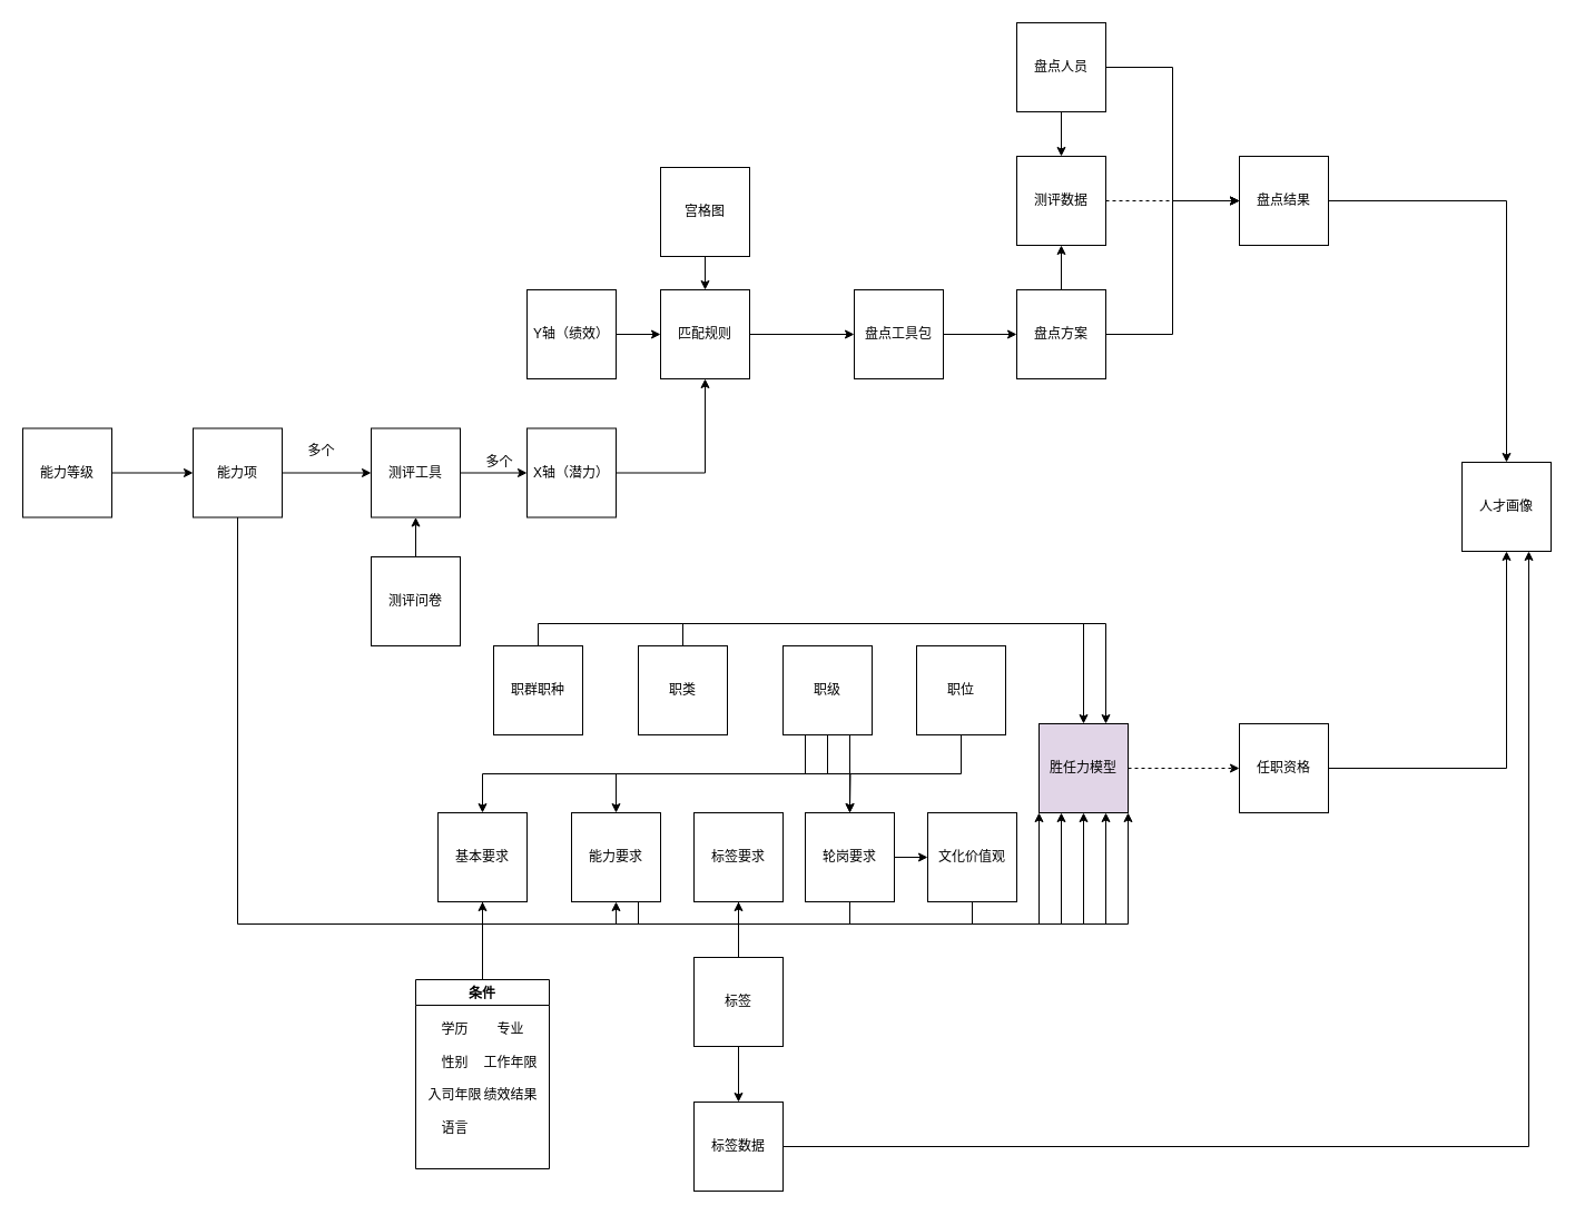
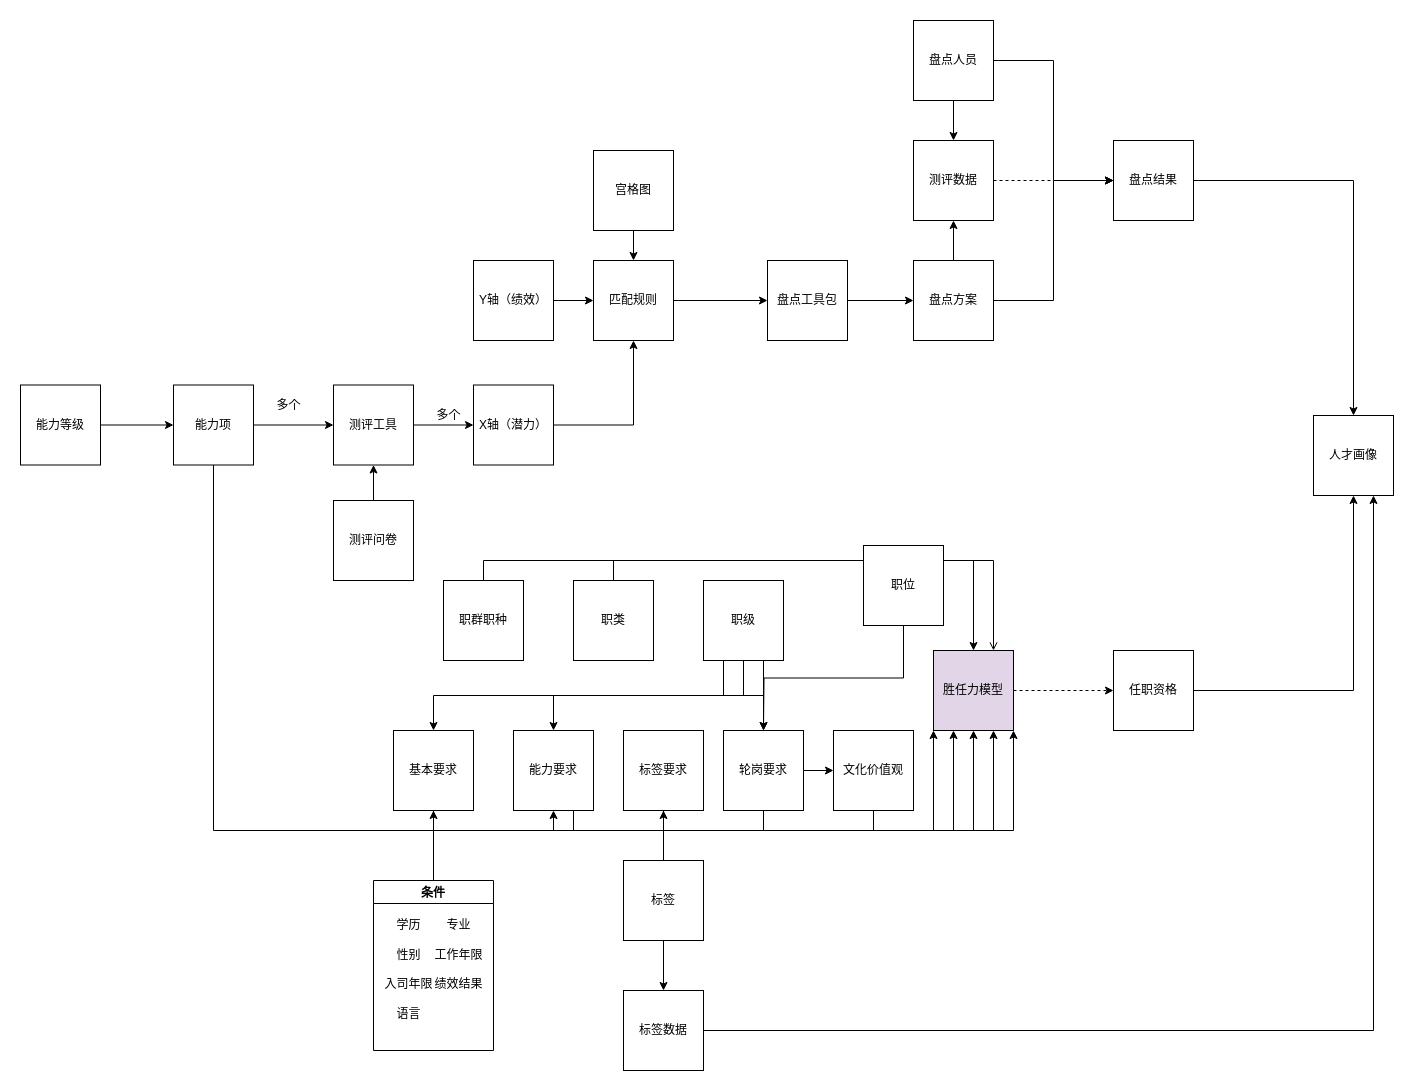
  <mxCell id="0" />
  <mxCell id="1" parent="0" />
  <mxCell id="2" style="edgeStyle=orthogonalEdgeStyle;rounded=0;orthogonalLoop=1;jettySize=auto;html=1;exitX=1;exitY=0.5;exitDx=0;exitDy=0;entryX=0;entryY=0.5;entryDx=0;entryDy=0;" edge="1" parent="1" source="4" target="8"><mxGeometry relative="1" as="geometry" /></mxCell>
  <mxCell id="3" style="edgeStyle=orthogonalEdgeStyle;rounded=0;orthogonalLoop=1;jettySize=auto;html=1;exitX=0.5;exitY=0;exitDx=0;exitDy=0;entryX=0.5;entryY=1;entryDx=0;entryDy=0;" edge="1" parent="1" source="4" target="6"><mxGeometry relative="1" as="geometry" /></mxCell>
  <mxCell id="4" value="盘点方案" style="whiteSpace=wrap;html=1;aspect=fixed;" vertex="1" parent="1"><mxGeometry x="913" y="260" width="80" height="80" as="geometry" /></mxCell>
  <mxCell id="5" style="edgeStyle=orthogonalEdgeStyle;rounded=0;orthogonalLoop=1;jettySize=auto;html=1;exitX=1;exitY=0.5;exitDx=0;exitDy=0;entryX=0;entryY=0.5;entryDx=0;entryDy=0;dashed=1;" edge="1" parent="1" source="6" target="8"><mxGeometry relative="1" as="geometry" /></mxCell>
  <mxCell id="6" value="测评数据" style="whiteSpace=wrap;html=1;aspect=fixed;" vertex="1" parent="1"><mxGeometry x="913" y="140" width="80" height="80" as="geometry" /></mxCell>
  <mxCell id="7" style="edgeStyle=orthogonalEdgeStyle;rounded=0;orthogonalLoop=1;jettySize=auto;html=1;exitX=1;exitY=0.5;exitDx=0;exitDy=0;" edge="1" parent="1" source="8" target="68"><mxGeometry relative="1" as="geometry" /></mxCell>
  <mxCell id="8" value="盘点结果" style="whiteSpace=wrap;html=1;aspect=fixed;" vertex="1" parent="1"><mxGeometry x="1113" y="140" width="80" height="80" as="geometry" /></mxCell>
  <mxCell id="9" style="edgeStyle=orthogonalEdgeStyle;rounded=0;orthogonalLoop=1;jettySize=auto;html=1;exitX=1;exitY=0.5;exitDx=0;exitDy=0;entryX=0;entryY=0.5;entryDx=0;entryDy=0;" edge="1" parent="1" source="10" target="4"><mxGeometry relative="1" as="geometry" /></mxCell>
  <mxCell id="10" value="盘点工具包" style="whiteSpace=wrap;html=1;aspect=fixed;" vertex="1" parent="1"><mxGeometry x="767" y="260" width="80" height="80" as="geometry" /></mxCell>
  <mxCell id="11" style="edgeStyle=orthogonalEdgeStyle;rounded=0;orthogonalLoop=1;jettySize=auto;html=1;exitX=0.5;exitY=1;exitDx=0;exitDy=0;entryX=0.5;entryY=0;entryDx=0;entryDy=0;" edge="1" parent="1" source="12" target="23"><mxGeometry relative="1" as="geometry" /></mxCell>
  <mxCell id="12" value="宫格图" style="whiteSpace=wrap;html=1;aspect=fixed;" vertex="1" parent="1"><mxGeometry x="593" y="150" width="80" height="80" as="geometry" /></mxCell>
  <mxCell id="13" style="edgeStyle=orthogonalEdgeStyle;rounded=0;orthogonalLoop=1;jettySize=auto;html=1;exitX=1;exitY=0.5;exitDx=0;exitDy=0;entryX=0;entryY=0.5;entryDx=0;entryDy=0;" edge="1" parent="1" source="14" target="23"><mxGeometry relative="1" as="geometry" /></mxCell>
  <mxCell id="14" value="Y轴（绩效）" style="whiteSpace=wrap;html=1;aspect=fixed;" vertex="1" parent="1"><mxGeometry x="473" y="260" width="80" height="80" as="geometry" /></mxCell>
  <mxCell id="15" style="edgeStyle=orthogonalEdgeStyle;rounded=0;orthogonalLoop=1;jettySize=auto;html=1;exitX=1;exitY=0.5;exitDx=0;exitDy=0;entryX=0.5;entryY=1;entryDx=0;entryDy=0;" edge="1" parent="1" source="16" target="23"><mxGeometry relative="1" as="geometry" /></mxCell>
  <mxCell id="16" value="X轴（潜力）" style="whiteSpace=wrap;html=1;aspect=fixed;" vertex="1" parent="1"><mxGeometry x="473" y="384.5" width="80" height="80" as="geometry" /></mxCell>
  <mxCell id="17" style="edgeStyle=orthogonalEdgeStyle;rounded=0;orthogonalLoop=1;jettySize=auto;html=1;exitX=1;exitY=0.5;exitDx=0;exitDy=0;" edge="1" parent="1" source="18" target="16"><mxGeometry relative="1" as="geometry"><mxPoint x="353" y="425" as="targetPoint" /></mxGeometry></mxCell>
  <mxCell id="18" value="测评工具" style="whiteSpace=wrap;html=1;aspect=fixed;" vertex="1" parent="1"><mxGeometry x="333" y="384.5" width="80" height="80" as="geometry" /></mxCell>
  <mxCell id="19" style="edgeStyle=orthogonalEdgeStyle;rounded=0;orthogonalLoop=1;jettySize=auto;html=1;entryX=0.5;entryY=1;entryDx=0;entryDy=0;exitX=0.5;exitY=1;exitDx=0;exitDy=0;" edge="1" parent="1" source="21" target="33"><mxGeometry relative="1" as="geometry"><Array as="points"><mxPoint x="213" y="830" /><mxPoint x="553" y="830" /></Array></mxGeometry></mxCell>
  <mxCell id="20" style="edgeStyle=orthogonalEdgeStyle;rounded=0;orthogonalLoop=1;jettySize=auto;html=1;exitX=1;exitY=0.5;exitDx=0;exitDy=0;entryX=0;entryY=0.5;entryDx=0;entryDy=0;" edge="1" parent="1" source="21" target="18"><mxGeometry relative="1" as="geometry" /></mxCell>
  <mxCell id="21" value="能力项" style="whiteSpace=wrap;html=1;aspect=fixed;" vertex="1" parent="1"><mxGeometry x="173" y="384.5" width="80" height="80" as="geometry" /></mxCell>
  <mxCell id="22" style="edgeStyle=orthogonalEdgeStyle;rounded=0;orthogonalLoop=1;jettySize=auto;html=1;exitX=1;exitY=0.5;exitDx=0;exitDy=0;entryX=0;entryY=0.5;entryDx=0;entryDy=0;" edge="1" parent="1" source="23" target="10"><mxGeometry relative="1" as="geometry" /></mxCell>
  <mxCell id="23" value="匹配规则" style="whiteSpace=wrap;html=1;aspect=fixed;" vertex="1" parent="1"><mxGeometry x="593" y="260" width="80" height="80" as="geometry" /></mxCell>
  <mxCell id="24" style="edgeStyle=orthogonalEdgeStyle;rounded=0;orthogonalLoop=1;jettySize=auto;html=1;exitX=1;exitY=0.5;exitDx=0;exitDy=0;entryX=0.5;entryY=1;entryDx=0;entryDy=0;" edge="1" parent="1" source="25" target="68"><mxGeometry relative="1" as="geometry" /></mxCell>
  <mxCell id="25" value="任职资格" style="whiteSpace=wrap;html=1;aspect=fixed;" vertex="1" parent="1"><mxGeometry x="1113" y="650" width="80" height="80" as="geometry" /></mxCell>
  <mxCell id="26" style="edgeStyle=orthogonalEdgeStyle;rounded=0;orthogonalLoop=1;jettySize=auto;html=1;exitX=1;exitY=0.5;exitDx=0;exitDy=0;entryX=0;entryY=0.5;entryDx=0;entryDy=0;dashed=1;" edge="1" parent="1" source="27" target="25"><mxGeometry relative="1" as="geometry" /></mxCell>
  <mxCell id="27" value="胜任力模型" style="whiteSpace=wrap;html=1;aspect=fixed;fillColor=#e1d5e7;" vertex="1" parent="1"><mxGeometry x="933" y="650" width="80" height="80" as="geometry" /></mxCell>
  <mxCell id="28" style="edgeStyle=orthogonalEdgeStyle;rounded=0;orthogonalLoop=1;jettySize=auto;html=1;exitX=0.5;exitY=0;exitDx=0;exitDy=0;entryX=0.5;entryY=0;entryDx=0;entryDy=0;" edge="1" parent="1" source="29" target="27"><mxGeometry relative="1" as="geometry" /></mxCell>
  <mxCell id="29" value="职群职种" style="whiteSpace=wrap;html=1;aspect=fixed;" vertex="1" parent="1"><mxGeometry x="443" y="580" width="80" height="80" as="geometry" /></mxCell>
  <mxCell id="30" style="edgeStyle=orthogonalEdgeStyle;rounded=0;orthogonalLoop=1;jettySize=auto;html=1;exitX=0.5;exitY=1;exitDx=0;exitDy=0;entryX=0;entryY=1;entryDx=0;entryDy=0;" edge="1" parent="1" source="31" target="27"><mxGeometry relative="1" as="geometry" /></mxCell>
  <mxCell id="31" value="基本要求" style="whiteSpace=wrap;html=1;aspect=fixed;" vertex="1" parent="1"><mxGeometry x="393" y="730" width="80" height="80" as="geometry" /></mxCell>
  <mxCell id="32" style="edgeStyle=orthogonalEdgeStyle;rounded=0;orthogonalLoop=1;jettySize=auto;html=1;exitX=0.75;exitY=1;exitDx=0;exitDy=0;entryX=0.25;entryY=1;entryDx=0;entryDy=0;" edge="1" parent="1" source="33" target="27"><mxGeometry relative="1" as="geometry" /></mxCell>
  <mxCell id="33" value="能力要求" style="whiteSpace=wrap;html=1;aspect=fixed;" vertex="1" parent="1"><mxGeometry x="513" y="730" width="80" height="80" as="geometry" /></mxCell>
  <mxCell id="34" style="edgeStyle=orthogonalEdgeStyle;rounded=0;orthogonalLoop=1;jettySize=auto;html=1;exitX=0.5;exitY=1;exitDx=0;exitDy=0;entryX=1;entryY=1;entryDx=0;entryDy=0;" edge="1" parent="1" source="35" target="27"><mxGeometry relative="1" as="geometry" /></mxCell>
  <mxCell id="35" value="标签要求" style="whiteSpace=wrap;html=1;aspect=fixed;" vertex="1" parent="1"><mxGeometry x="623" y="730" width="80" height="80" as="geometry" /></mxCell>
  <mxCell id="36" style="edgeStyle=orthogonalEdgeStyle;rounded=0;orthogonalLoop=1;jettySize=auto;html=1;exitX=0.5;exitY=1;exitDx=0;exitDy=0;entryX=0.5;entryY=1;entryDx=0;entryDy=0;" edge="1" parent="1" source="37" target="27"><mxGeometry relative="1" as="geometry" /></mxCell>
  <mxCell id="37" value="文化价值观" style="whiteSpace=wrap;html=1;aspect=fixed;" vertex="1" parent="1"><mxGeometry x="833" y="730" width="80" height="80" as="geometry" /></mxCell>
  <mxCell id="38" style="edgeStyle=orthogonalEdgeStyle;rounded=0;orthogonalLoop=1;jettySize=auto;html=1;exitX=0.5;exitY=1;exitDx=0;exitDy=0;entryX=0.75;entryY=1;entryDx=0;entryDy=0;" edge="1" parent="1" source="40" target="27"><mxGeometry relative="1" as="geometry" /></mxCell>
  <mxCell id="39" value="" style="edgeStyle=orthogonalEdgeStyle;rounded=0;orthogonalLoop=1;jettySize=auto;html=1;" edge="1" parent="1" source="40" target="37"><mxGeometry relative="1" as="geometry" /></mxCell>
  <mxCell id="40" value="轮岗要求" style="whiteSpace=wrap;html=1;aspect=fixed;" vertex="1" parent="1"><mxGeometry x="723" y="730" width="80" height="80" as="geometry" /></mxCell>
- <mxCell id="41" style="edgeStyle=orthogonalEdgeStyle;rounded=0;orthogonalLoop=1;jettySize=auto;html=1;exitX=0.5;exitY=0;exitDx=0;exitDy=0;entryX=0.75;entryY=0;entryDx=0;entryDy=0;" edge="1" parent="1" source="42" target="27"><mxGeometry relative="1" as="geometry" /></mxCell>
+ <mxCell id="41" style="edgeStyle=orthogonalEdgeStyle;rounded=0;orthogonalLoop=1;jettySize=auto;html=1;exitX=0.5;exitY=0;exitDx=0;exitDy=0;entryX=0.75;entryY=0;entryDx=0;entryDy=0;endArrow=open;" edge="1" parent="1" source="42" target="27"><mxGeometry relative="1" as="geometry" /></mxCell>
  <mxCell id="42" value="职类" style="whiteSpace=wrap;html=1;aspect=fixed;" vertex="1" parent="1"><mxGeometry x="573" y="580" width="80" height="80" as="geometry" /></mxCell>
  <mxCell id="43" style="edgeStyle=orthogonalEdgeStyle;rounded=0;orthogonalLoop=1;jettySize=auto;html=1;exitX=0.5;exitY=1;exitDx=0;exitDy=0;entryX=0.5;entryY=0;entryDx=0;entryDy=0;" edge="1" parent="1" source="46" target="31"><mxGeometry relative="1" as="geometry" /></mxCell>
  <mxCell id="44" style="edgeStyle=orthogonalEdgeStyle;rounded=0;orthogonalLoop=1;jettySize=auto;html=1;exitX=0.75;exitY=1;exitDx=0;exitDy=0;" edge="1" parent="1" source="46" target="33"><mxGeometry relative="1" as="geometry" /></mxCell>
  <mxCell id="45" style="edgeStyle=orthogonalEdgeStyle;rounded=0;orthogonalLoop=1;jettySize=auto;html=1;exitX=0.25;exitY=1;exitDx=0;exitDy=0;entryX=0.5;entryY=0;entryDx=0;entryDy=0;" edge="1" parent="1" source="46" target="40"><mxGeometry relative="1" as="geometry" /></mxCell>
  <mxCell id="46" value="职级" style="whiteSpace=wrap;html=1;aspect=fixed;" vertex="1" parent="1"><mxGeometry x="703" y="580" width="80" height="80" as="geometry" /></mxCell>
  <mxCell id="47" style="edgeStyle=orthogonalEdgeStyle;rounded=0;orthogonalLoop=1;jettySize=auto;html=1;exitX=0.5;exitY=1;exitDx=0;exitDy=0;" edge="1" parent="1" source="48"><mxGeometry relative="1" as="geometry"><mxPoint x="763" y="730" as="targetPoint" /></mxGeometry></mxCell>
- <mxCell id="48" value="职位" style="whiteSpace=wrap;html=1;aspect=fixed;" vertex="1" parent="1"><mxGeometry x="823" y="580" width="80" height="80" as="geometry" /></mxCell>
+ <mxCell id="48" value="职位" style="whiteSpace=wrap;html=1;aspect=fixed;" vertex="1" parent="1"><mxGeometry x="863" y="545" width="80" height="80" as="geometry" /></mxCell>
  <mxCell id="49" style="edgeStyle=orthogonalEdgeStyle;rounded=0;orthogonalLoop=1;jettySize=auto;html=1;exitX=0.5;exitY=0;exitDx=0;exitDy=0;entryX=0.5;entryY=1;entryDx=0;entryDy=0;" edge="1" parent="1" source="51" target="35"><mxGeometry relative="1" as="geometry" /></mxCell>
  <mxCell id="50" style="edgeStyle=orthogonalEdgeStyle;rounded=0;orthogonalLoop=1;jettySize=auto;html=1;exitX=0.5;exitY=1;exitDx=0;exitDy=0;entryX=0.5;entryY=0;entryDx=0;entryDy=0;" edge="1" parent="1" source="51" target="53"><mxGeometry relative="1" as="geometry" /></mxCell>
  <mxCell id="51" value="标签" style="whiteSpace=wrap;html=1;aspect=fixed;" vertex="1" parent="1"><mxGeometry x="623" y="860" width="80" height="80" as="geometry" /></mxCell>
  <mxCell id="52" style="edgeStyle=orthogonalEdgeStyle;rounded=0;orthogonalLoop=1;jettySize=auto;html=1;exitX=1;exitY=0.5;exitDx=0;exitDy=0;entryX=0.75;entryY=1;entryDx=0;entryDy=0;" edge="1" parent="1" source="53" target="68"><mxGeometry relative="1" as="geometry" /></mxCell>
  <mxCell id="53" value="标签数据" style="whiteSpace=wrap;html=1;aspect=fixed;" vertex="1" parent="1"><mxGeometry x="623" y="990" width="80" height="80" as="geometry" /></mxCell>
  <mxCell id="54" style="edgeStyle=orthogonalEdgeStyle;rounded=0;orthogonalLoop=1;jettySize=auto;html=1;exitX=1;exitY=0.5;exitDx=0;exitDy=0;entryX=0;entryY=0.5;entryDx=0;entryDy=0;" edge="1" parent="1" source="56" target="8"><mxGeometry relative="1" as="geometry" /></mxCell>
  <mxCell id="55" style="edgeStyle=orthogonalEdgeStyle;rounded=0;orthogonalLoop=1;jettySize=auto;html=1;exitX=0.5;exitY=1;exitDx=0;exitDy=0;entryX=0.5;entryY=0;entryDx=0;entryDy=0;" edge="1" parent="1" source="56" target="6"><mxGeometry relative="1" as="geometry" /></mxCell>
  <mxCell id="56" value="盘点人员" style="whiteSpace=wrap;html=1;aspect=fixed;" vertex="1" parent="1"><mxGeometry x="913" y="20" width="80" height="80" as="geometry" /></mxCell>
  <mxCell id="57" style="edgeStyle=orthogonalEdgeStyle;rounded=0;orthogonalLoop=1;jettySize=auto;html=1;exitX=1;exitY=0.5;exitDx=0;exitDy=0;entryX=0;entryY=0.5;entryDx=0;entryDy=0;" edge="1" parent="1" source="58" target="21"><mxGeometry relative="1" as="geometry" /></mxCell>
  <mxCell id="58" value="能力等级" style="whiteSpace=wrap;html=1;aspect=fixed;" vertex="1" parent="1"><mxGeometry x="20" y="384.5" width="80" height="80" as="geometry" /></mxCell>
  <mxCell id="59" style="edgeStyle=orthogonalEdgeStyle;rounded=0;orthogonalLoop=1;jettySize=auto;html=1;exitX=0.5;exitY=0;exitDx=0;exitDy=0;entryX=0.5;entryY=1;entryDx=0;entryDy=0;" edge="1" parent="1" source="60" target="31"><mxGeometry relative="1" as="geometry"><mxPoint x="433" y="820" as="targetPoint" /></mxGeometry></mxCell>
  <mxCell id="60" value="条件" style="swimlane;" vertex="1" parent="1"><mxGeometry x="373" y="880" width="120" height="170" as="geometry" /></mxCell>
  <mxCell id="61" value="学历" style="text;html=1;align=center;verticalAlign=middle;resizable=0;points=[];autosize=1;strokeColor=none;fillColor=none;" vertex="1" parent="60"><mxGeometry x="10" y="30" width="50" height="30" as="geometry" /></mxCell>
  <mxCell id="62" value="专业" style="text;html=1;align=center;verticalAlign=middle;resizable=0;points=[];autosize=1;strokeColor=none;fillColor=none;" vertex="1" parent="60"><mxGeometry x="60" y="30" width="50" height="30" as="geometry" /></mxCell>
  <mxCell id="63" value="性别" style="text;html=1;align=center;verticalAlign=middle;resizable=0;points=[];autosize=1;strokeColor=none;fillColor=none;" vertex="1" parent="60"><mxGeometry x="10" y="60" width="50" height="30" as="geometry" /></mxCell>
  <mxCell id="64" value="工作年限" style="text;html=1;align=center;verticalAlign=middle;resizable=0;points=[];autosize=1;strokeColor=none;fillColor=none;" vertex="1" parent="60"><mxGeometry x="50" y="60" width="70" height="30" as="geometry" /></mxCell>
  <mxCell id="65" value="入司年限" style="text;html=1;align=center;verticalAlign=middle;resizable=0;points=[];autosize=1;strokeColor=none;fillColor=none;" vertex="1" parent="60"><mxGeometry y="89" width="70" height="30" as="geometry" /></mxCell>
  <mxCell id="66" value="绩效结果" style="text;html=1;align=center;verticalAlign=middle;resizable=0;points=[];autosize=1;strokeColor=none;fillColor=none;" vertex="1" parent="60"><mxGeometry x="50" y="89" width="70" height="30" as="geometry" /></mxCell>
  <mxCell id="67" value="语言" style="text;html=1;align=center;verticalAlign=middle;resizable=0;points=[];autosize=1;strokeColor=none;fillColor=none;" vertex="1" parent="60"><mxGeometry x="10" y="119" width="50" height="30" as="geometry" /></mxCell>
  <mxCell id="68" value="人才画像" style="whiteSpace=wrap;html=1;aspect=fixed;" vertex="1" parent="1"><mxGeometry x="1313" y="415" width="80" height="80" as="geometry" /></mxCell>
  <mxCell id="69" value="多个" style="text;html=1;align=center;verticalAlign=middle;resizable=0;points=[];autosize=1;strokeColor=none;fillColor=none;" vertex="1" parent="1"><mxGeometry x="423" y="400" width="50" height="30" as="geometry" /></mxCell>
  <mxCell id="70" value="多个" style="text;html=1;align=center;verticalAlign=middle;resizable=0;points=[];autosize=1;strokeColor=none;fillColor=none;" vertex="1" parent="1"><mxGeometry x="263" y="390" width="50" height="30" as="geometry" /></mxCell>
  <mxCell id="71" style="edgeStyle=orthogonalEdgeStyle;rounded=0;orthogonalLoop=1;jettySize=auto;html=1;exitX=0.5;exitY=0;exitDx=0;exitDy=0;entryX=0.5;entryY=1;entryDx=0;entryDy=0;" edge="1" parent="1" source="72" target="18"><mxGeometry relative="1" as="geometry" /></mxCell>
  <mxCell id="72" value="测评问卷" style="whiteSpace=wrap;html=1;aspect=fixed;" vertex="1" parent="1"><mxGeometry x="333" y="500" width="80" height="80" as="geometry" /></mxCell>
